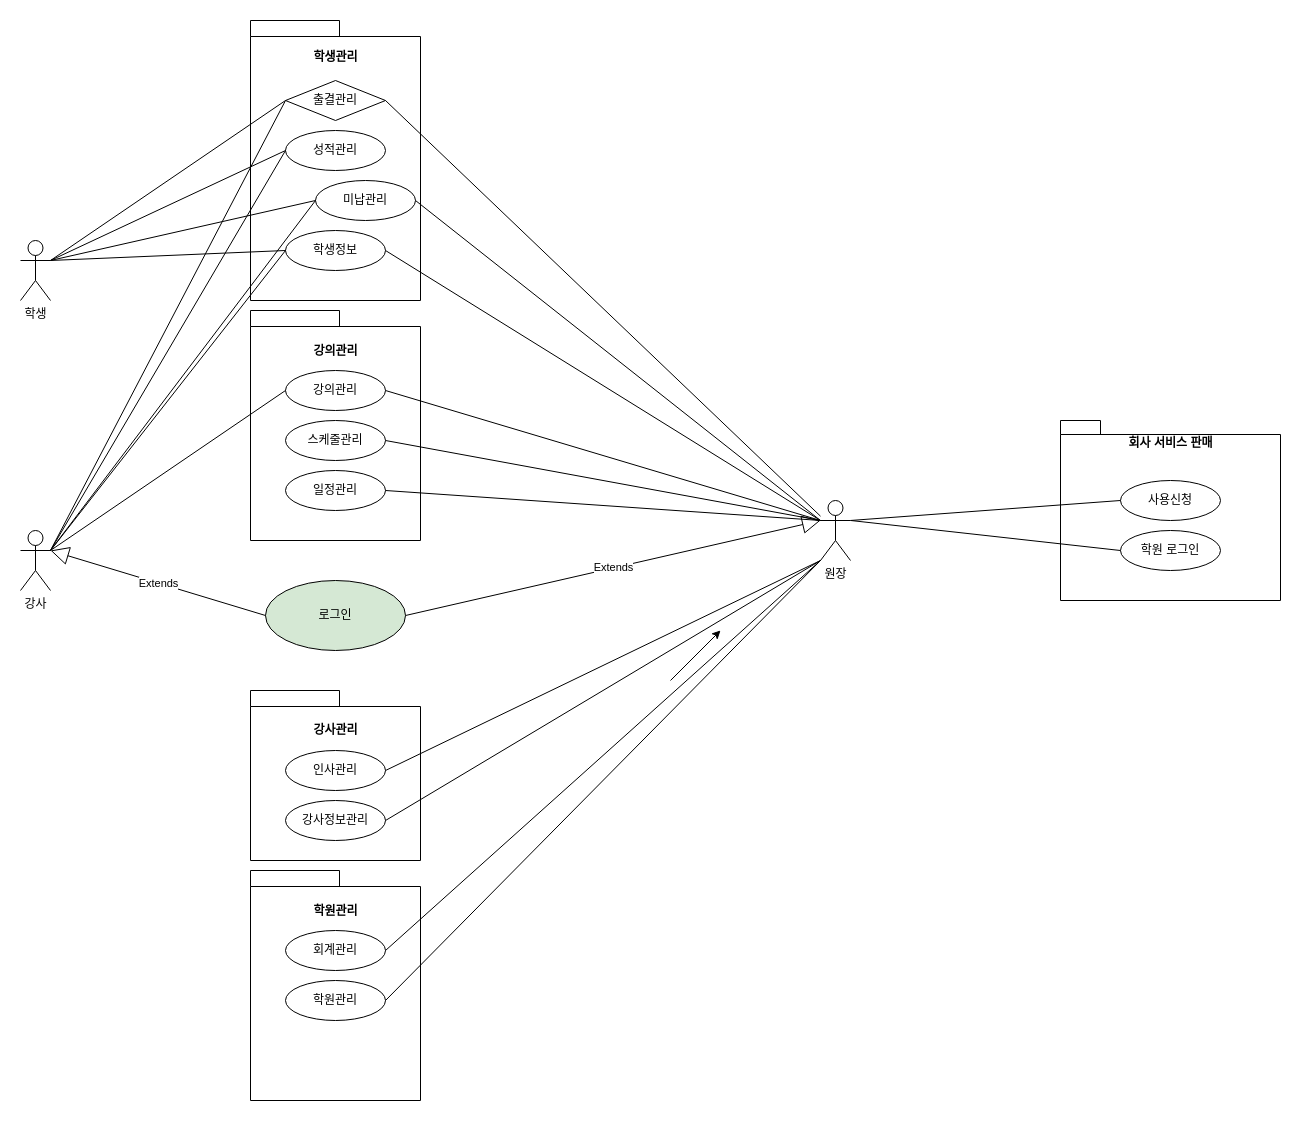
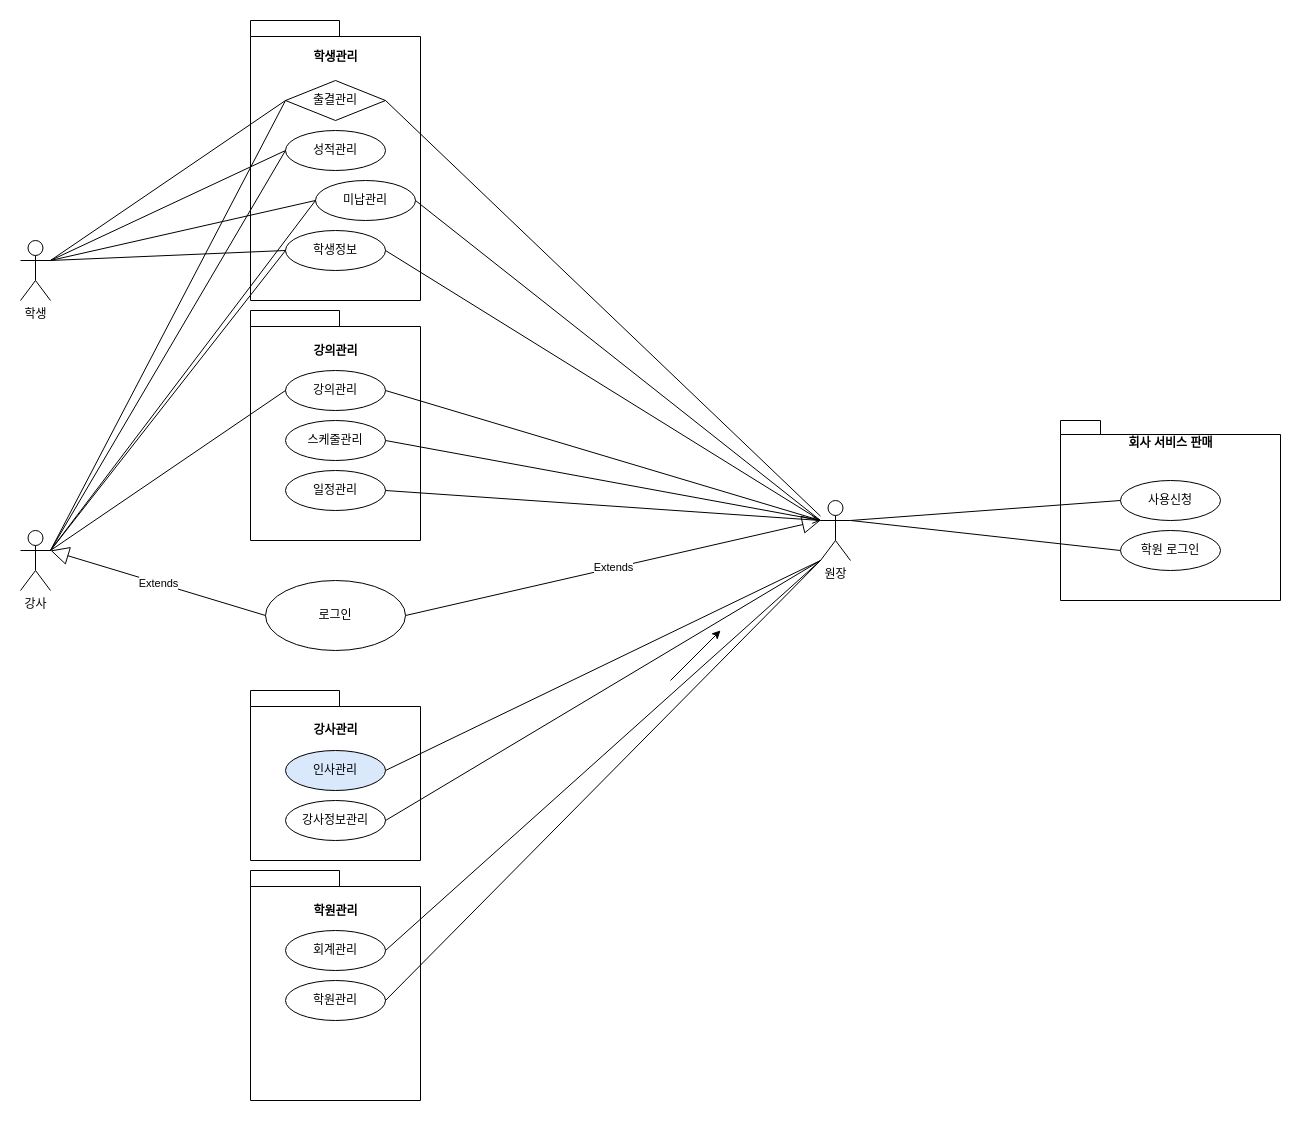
  <mxCell id="0" />
  <mxCell id="1" parent="0" />
  <mxCell id="2" value="강사" style="shape=umlActor;verticalLabelPosition=bottom;labelBackgroundColor=#ffffff;verticalAlign=top;html=1;outlineConnect=0;" vertex="1" parent="1"><mxGeometry x="20" y="530" width="30" height="60" as="geometry" /></mxCell>
  <mxCell id="3" value="원장&lt;br&gt;" style="shape=umlActor;verticalLabelPosition=bottom;labelBackgroundColor=#ffffff;verticalAlign=top;html=1;outlineConnect=0;" vertex="1" parent="1"><mxGeometry x="820" y="500" width="30" height="60" as="geometry" /></mxCell>
  <mxCell id="4" value="학생관리&lt;br&gt;&lt;br&gt;&lt;br&gt;&lt;br&gt;&lt;br&gt;&lt;br&gt;&lt;br&gt;&lt;br&gt;&lt;br&gt;&lt;br&gt;&lt;br&gt;&lt;br&gt;&lt;br&gt;&lt;br&gt;&lt;br&gt;&lt;br&gt;" style="shape=folder;fontStyle=1;spacingTop=10;tabWidth=89;tabHeight=16;tabPosition=left;html=1;" vertex="1" parent="1"><mxGeometry x="250" y="20" width="170" height="280" as="geometry" /></mxCell>
  <mxCell id="5" value="미납관리" style="ellipse;whiteSpace=wrap;html=1;" vertex="1" parent="1"><mxGeometry x="315" y="180" width="100" height="40" as="geometry" /></mxCell>
  <mxCell id="6" value="성적관리" style="ellipse;whiteSpace=wrap;html=1;" vertex="1" parent="1"><mxGeometry x="285" y="130" width="100" height="40" as="geometry" /></mxCell>
  <mxCell id="7" value="출결관리" style="rhombus;whiteSpace=wrap;html=1;" vertex="1" parent="1"><mxGeometry x="285" y="80" width="100" height="40" as="geometry" /></mxCell>
  <mxCell id="8" value="학생정보" style="ellipse;whiteSpace=wrap;html=1;" vertex="1" parent="1"><mxGeometry x="285" y="230" width="100" height="40" as="geometry" /></mxCell>
  <mxCell id="9" value="강의관리&lt;br&gt;&lt;br&gt;&lt;br&gt;&lt;br&gt;&lt;br&gt;&lt;br&gt;&lt;br&gt;&lt;br&gt;&lt;br&gt;&lt;br&gt;&lt;br&gt;&lt;br&gt;" style="shape=folder;fontStyle=1;spacingTop=10;tabWidth=89;tabHeight=16;tabPosition=left;html=1;" vertex="1" parent="1"><mxGeometry x="250" y="310" width="170" height="230" as="geometry" /></mxCell>
  <mxCell id="10" value="일정관리" style="ellipse;whiteSpace=wrap;html=1;" vertex="1" parent="1"><mxGeometry x="285" y="470" width="100" height="40" as="geometry" /></mxCell>
  <mxCell id="11" value="스케줄관리" style="ellipse;whiteSpace=wrap;html=1;" vertex="1" parent="1"><mxGeometry x="285" y="420" width="100" height="40" as="geometry" /></mxCell>
  <mxCell id="12" value="강의관리" style="ellipse;whiteSpace=wrap;html=1;" vertex="1" parent="1"><mxGeometry x="285" y="370" width="100" height="40" as="geometry" /></mxCell>
  <mxCell id="13" value="학원관리&lt;br&gt;&lt;br&gt;&lt;br&gt;&lt;br&gt;&lt;br&gt;&lt;br&gt;&lt;br&gt;&lt;br&gt;&lt;br&gt;&lt;br&gt;&lt;br&gt;&lt;br&gt;" style="shape=folder;fontStyle=1;spacingTop=10;tabWidth=89;tabHeight=16;tabPosition=left;html=1;" vertex="1" parent="1"><mxGeometry x="250" y="870" width="170" height="230" as="geometry" /></mxCell>
  <mxCell id="14" value="학원관리" style="ellipse;whiteSpace=wrap;html=1;" vertex="1" parent="1"><mxGeometry x="285" y="980" width="100" height="40" as="geometry" /></mxCell>
  <mxCell id="15" value="회계관리" style="ellipse;whiteSpace=wrap;html=1;" vertex="1" parent="1"><mxGeometry x="285" y="930" width="100" height="40" as="geometry" /></mxCell>
  <mxCell id="16" value="" style="endArrow=none;html=1;exitX=1;exitY=0.5;exitDx=0;exitDy=0;" edge="1" parent="1" source="7" target="3"><mxGeometry width="50" height="50" relative="1" as="geometry"><mxPoint x="540" y="120" as="sourcePoint" /><mxPoint x="590" y="70" as="targetPoint" /></mxGeometry></mxCell>
  <mxCell id="17" value="강사관리&lt;br&gt;&lt;br&gt;&lt;br&gt;&lt;br&gt;&lt;br&gt;&lt;br&gt;&lt;br&gt;&lt;br&gt;" style="shape=folder;fontStyle=1;spacingTop=10;tabWidth=89;tabHeight=16;tabPosition=left;html=1;" vertex="1" parent="1"><mxGeometry x="250" y="690" width="170" height="170" as="geometry" /></mxCell>
  <mxCell id="18" value="강사정보관리" style="ellipse;whiteSpace=wrap;html=1;" vertex="1" parent="1"><mxGeometry x="285" y="800" width="100" height="40" as="geometry" /></mxCell>
- <mxCell id="19" value="인사관리" style="ellipse;whiteSpace=wrap;html=1;" vertex="1" parent="1"><mxGeometry x="285" y="750" width="100" height="40" as="geometry" /></mxCell>
+ <mxCell id="19" value="인사관리" style="ellipse;whiteSpace=wrap;html=1;fillColor=#dae8fc;" vertex="1" parent="1"><mxGeometry x="285" y="750" width="100" height="40" as="geometry" /></mxCell>
  <mxCell id="20" value="" style="endArrow=none;html=1;exitX=1;exitY=0.5;exitDx=0;exitDy=0;entryX=0;entryY=1;entryDx=0;entryDy=0;entryPerimeter=0;" edge="1" parent="1" source="18" target="3"><mxGeometry width="50" height="50" relative="1" as="geometry"><mxPoint x="250" y="680" as="sourcePoint" /><mxPoint x="920" y="540" as="targetPoint" /></mxGeometry></mxCell>
  <mxCell id="21" value="" style="endArrow=none;html=1;entryX=0;entryY=1;entryDx=0;entryDy=0;entryPerimeter=0;exitX=1;exitY=0.5;exitDx=0;exitDy=0;" edge="1" parent="1" source="19" target="3"><mxGeometry width="50" height="50" relative="1" as="geometry"><mxPoint x="395" y="950" as="sourcePoint" /><mxPoint x="845" y="390" as="targetPoint" /></mxGeometry></mxCell>
  <mxCell id="22" value="" style="endArrow=none;html=1;exitX=1;exitY=0.5;exitDx=0;exitDy=0;entryX=0;entryY=1;entryDx=0;entryDy=0;entryPerimeter=0;" edge="1" parent="1" source="15" target="3"><mxGeometry width="50" height="50" relative="1" as="geometry"><mxPoint x="710" y="580" as="sourcePoint" /><mxPoint x="760" y="530" as="targetPoint" /></mxGeometry></mxCell>
  <mxCell id="23" value="" style="endArrow=none;html=1;exitX=1;exitY=0.5;exitDx=0;exitDy=0;entryX=0;entryY=1;entryDx=0;entryDy=0;entryPerimeter=0;" edge="1" parent="1" source="14" target="3"><mxGeometry width="50" height="50" relative="1" as="geometry"><mxPoint x="710" y="580" as="sourcePoint" /><mxPoint x="820" y="400" as="targetPoint" /></mxGeometry></mxCell>
  <mxCell id="24" value="" style="endArrow=none;html=1;exitX=1;exitY=0.333;exitDx=0;exitDy=0;exitPerimeter=0;entryX=0;entryY=0.5;entryDx=0;entryDy=0;" edge="1" parent="1" source="2" target="12"><mxGeometry width="50" height="50" relative="1" as="geometry"><mxPoint x="410" y="540" as="sourcePoint" /><mxPoint x="460" y="490" as="targetPoint" /></mxGeometry></mxCell>
  <mxCell id="25" value="" style="endArrow=none;html=1;exitX=1;exitY=0.5;exitDx=0;exitDy=0;entryX=0;entryY=0.333;entryDx=0;entryDy=0;entryPerimeter=0;" edge="1" parent="1" source="11" target="3"><mxGeometry width="50" height="50" relative="1" as="geometry"><mxPoint x="410" y="540" as="sourcePoint" /><mxPoint x="460" y="490" as="targetPoint" /></mxGeometry></mxCell>
- <mxCell id="26" value="" style="endArrow=none;html=1;entryX=0;entryY=0.333;entryDx=0;entryDy=0;entryPerimeter=0;exitX=1;exitY=0.5;exitDx=0;exitDy=0;" edge="1" parent="1" source="10" target="3"><mxGeometry width="50" height="50" relative="1" as="geometry"><mxPoint x="410" y="540" as="sourcePoint" /><mxPoint x="460" y="490" as="targetPoint" /></mxGeometry></mxCell>
+ <mxCell id="26" value="" style="endArrow=open;html=1;entryX=0;entryY=0.333;entryDx=0;entryDy=0;entryPerimeter=0;exitX=1;exitY=0.5;exitDx=0;exitDy=0;" edge="1" parent="1" source="10" target="3"><mxGeometry width="50" height="50" relative="1" as="geometry"><mxPoint x="410" y="540" as="sourcePoint" /><mxPoint x="460" y="490" as="targetPoint" /></mxGeometry></mxCell>
  <mxCell id="27" value="" style="endArrow=none;html=1;exitX=1;exitY=0.5;exitDx=0;exitDy=0;" edge="1" parent="1" source="12"><mxGeometry width="50" height="50" relative="1" as="geometry"><mxPoint x="410" y="540" as="sourcePoint" /><mxPoint x="820" y="520" as="targetPoint" /></mxGeometry></mxCell>
  <mxCell id="28" value="" style="endArrow=none;html=1;entryX=0;entryY=0.5;entryDx=0;entryDy=0;" edge="1" parent="1" target="8"><mxGeometry width="50" height="50" relative="1" as="geometry"><mxPoint x="50" y="550" as="sourcePoint" /><mxPoint x="460" y="290" as="targetPoint" /></mxGeometry></mxCell>
  <mxCell id="29" value="" style="endArrow=none;html=1;exitX=1;exitY=0.333;exitDx=0;exitDy=0;exitPerimeter=0;entryX=0;entryY=0.5;entryDx=0;entryDy=0;" edge="1" parent="1" source="2" target="5"><mxGeometry width="50" height="50" relative="1" as="geometry"><mxPoint x="410" y="340" as="sourcePoint" /><mxPoint x="460" y="290" as="targetPoint" /></mxGeometry></mxCell>
  <mxCell id="30" value="" style="endArrow=none;html=1;entryX=0;entryY=0.5;entryDx=0;entryDy=0;" edge="1" parent="1" target="6"><mxGeometry width="50" height="50" relative="1" as="geometry"><mxPoint x="50" y="550" as="sourcePoint" /><mxPoint x="460" y="290" as="targetPoint" /></mxGeometry></mxCell>
  <mxCell id="31" value="" style="endArrow=none;html=1;exitX=1;exitY=0.333;exitDx=0;exitDy=0;exitPerimeter=0;entryX=0;entryY=0.5;entryDx=0;entryDy=0;" edge="1" parent="1" source="2" target="7"><mxGeometry width="50" height="50" relative="1" as="geometry"><mxPoint x="410" y="340" as="sourcePoint" /><mxPoint x="460" y="290" as="targetPoint" /></mxGeometry></mxCell>
  <mxCell id="32" value="" style="endArrow=none;html=1;exitX=1;exitY=0.5;exitDx=0;exitDy=0;" edge="1" parent="1" source="5"><mxGeometry width="50" height="50" relative="1" as="geometry"><mxPoint x="410" y="340" as="sourcePoint" /><mxPoint x="820" y="520" as="targetPoint" /></mxGeometry></mxCell>
  <mxCell id="33" value="" style="endArrow=none;html=1;entryX=0;entryY=0.333;entryDx=0;entryDy=0;entryPerimeter=0;exitX=1;exitY=0.5;exitDx=0;exitDy=0;" edge="1" parent="1" source="8" target="3"><mxGeometry width="50" height="50" relative="1" as="geometry"><mxPoint x="410" y="340" as="sourcePoint" /><mxPoint x="460" y="290" as="targetPoint" /></mxGeometry></mxCell>
  <mxCell id="34" value="학생" style="shape=umlActor;verticalLabelPosition=bottom;labelBackgroundColor=#ffffff;verticalAlign=top;html=1;" vertex="1" parent="1"><mxGeometry x="20" y="240" width="30" height="60" as="geometry" /></mxCell>
  <mxCell id="35" value="" style="endArrow=none;html=1;exitX=1;exitY=0.333;exitDx=0;exitDy=0;exitPerimeter=0;entryX=0;entryY=0.5;entryDx=0;entryDy=0;" edge="1" parent="1" source="34" target="7"><mxGeometry width="50" height="50" relative="1" as="geometry"><mxPoint x="350" y="280" as="sourcePoint" /><mxPoint x="400" y="230" as="targetPoint" /></mxGeometry></mxCell>
  <mxCell id="36" value="" style="endArrow=none;html=1;entryX=0;entryY=0.5;entryDx=0;entryDy=0;exitX=1;exitY=0.333;exitDx=0;exitDy=0;exitPerimeter=0;" edge="1" parent="1" source="34" target="5"><mxGeometry width="50" height="50" relative="1" as="geometry"><mxPoint x="50" y="120" as="sourcePoint" /><mxPoint x="400" y="230" as="targetPoint" /></mxGeometry></mxCell>
  <mxCell id="37" value="" style="endArrow=none;html=1;exitX=1;exitY=0.333;exitDx=0;exitDy=0;exitPerimeter=0;entryX=0;entryY=0.5;entryDx=0;entryDy=0;" edge="1" parent="1" source="34" target="6"><mxGeometry width="50" height="50" relative="1" as="geometry"><mxPoint x="350" y="280" as="sourcePoint" /><mxPoint x="400" y="230" as="targetPoint" /></mxGeometry></mxCell>
  <mxCell id="38" value="" style="endArrow=none;html=1;entryX=0;entryY=0.5;entryDx=0;entryDy=0;exitX=1;exitY=0.333;exitDx=0;exitDy=0;exitPerimeter=0;" edge="1" parent="1" source="34" target="8"><mxGeometry width="50" height="50" relative="1" as="geometry"><mxPoint x="60" y="120" as="sourcePoint" /><mxPoint x="400" y="230" as="targetPoint" /></mxGeometry></mxCell>
  <mxCell id="39" value="회사 서비스 판매&lt;br&gt;&lt;br&gt;&lt;br&gt;&lt;br&gt;&lt;br&gt;&lt;br&gt;&lt;br&gt;&lt;br&gt;&lt;br&gt;&lt;br&gt;&lt;br&gt;" style="shape=folder;fontStyle=1;spacingTop=10;tabWidth=40;tabHeight=14;tabPosition=left;html=1;" vertex="1" parent="1"><mxGeometry x="1060" y="420" width="220" height="180" as="geometry" /></mxCell>
  <mxCell id="40" value="사용신청" style="ellipse;whiteSpace=wrap;html=1;" vertex="1" parent="1"><mxGeometry x="1120" y="480" width="100" height="40" as="geometry" /></mxCell>
  <mxCell id="41" value="학원 로그인" style="ellipse;whiteSpace=wrap;html=1;" vertex="1" parent="1"><mxGeometry x="1120" y="530" width="100" height="40" as="geometry" /></mxCell>
- <mxCell id="42" value="로그인" style="ellipse;whiteSpace=wrap;html=1;fillColor=#d5e8d4;" vertex="1" parent="1"><mxGeometry x="265" y="580" width="140" height="70" as="geometry" /></mxCell>
+ <mxCell id="42" value="로그인" style="ellipse;whiteSpace=wrap;html=1;" vertex="1" parent="1"><mxGeometry x="265" y="580" width="140" height="70" as="geometry" /></mxCell>
  <mxCell id="43" value="" style="endArrow=classic;html=1;" edge="1" parent="1"><mxGeometry width="50" height="50" relative="1" as="geometry"><mxPoint x="670" y="680" as="sourcePoint" /><mxPoint x="720" y="630" as="targetPoint" /></mxGeometry></mxCell>
  <mxCell id="44" value="Extends" style="endArrow=block;endSize=16;endFill=0;html=1;exitX=1;exitY=0.5;exitDx=0;exitDy=0;entryX=0;entryY=0.333;entryDx=0;entryDy=0;entryPerimeter=0;" edge="1" parent="1" source="42" target="3"><mxGeometry width="160" relative="1" as="geometry"><mxPoint x="620" y="660" as="sourcePoint" /><mxPoint x="780" y="660" as="targetPoint" /></mxGeometry></mxCell>
  <mxCell id="45" value="Extends" style="endArrow=block;endSize=16;endFill=0;html=1;exitX=0;exitY=0.5;exitDx=0;exitDy=0;entryX=1;entryY=0.333;entryDx=0;entryDy=0;entryPerimeter=0;" edge="1" parent="1" source="42" target="2"><mxGeometry width="160" relative="1" as="geometry"><mxPoint x="620" y="660" as="sourcePoint" /><mxPoint x="780" y="660" as="targetPoint" /></mxGeometry></mxCell>
  <mxCell id="46" value="" style="endArrow=none;html=1;exitX=1;exitY=0.333;exitDx=0;exitDy=0;exitPerimeter=0;entryX=0;entryY=0.5;entryDx=0;entryDy=0;" edge="1" parent="1" source="3" target="40"><mxGeometry width="50" height="50" relative="1" as="geometry"><mxPoint x="940" y="520" as="sourcePoint" /><mxPoint x="990" y="470" as="targetPoint" /></mxGeometry></mxCell>
  <mxCell id="47" value="" style="endArrow=none;html=1;entryX=0;entryY=0.5;entryDx=0;entryDy=0;exitX=1;exitY=0.333;exitDx=0;exitDy=0;exitPerimeter=0;" edge="1" parent="1" source="3" target="41"><mxGeometry width="50" height="50" relative="1" as="geometry"><mxPoint x="940" y="580" as="sourcePoint" /><mxPoint x="720" y="430" as="targetPoint" /></mxGeometry></mxCell>
